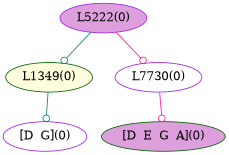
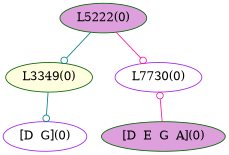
  digraph {
    node [color=darkgreen fillcolor=plum style=filled]
    edge [arrowhead=odot color=teal]
-   "L5222(0)" [color=purple]
-   "L1349(0)" [fillcolor=lightyellow]
+   "L5222(0)"
+   "L1349(0)" [fillcolor=lightyellow label="L3349(0)"]
    n3 [color=purple fillcolor=white label="L7730(0)"]
    "[D  G](0)" [color=purple fillcolor=white]
    "[D  E  G  A](0)"
    subgraph sub_1 {
      rank=min
      "L5222(0)"
    }
    subgraph sub_2 {
      rank=same
      "L1349(0)"
      n3
    }
    subgraph sub_3 {
      rank=max
      "[D  G](0)"
      "[D  E  G  A](0)"
    }
    "L5222(0)" -> "L1349(0)"
    "L5222(0)" -> n3 [color=deeppink]
    "L1349(0)" -> "[D  G](0)"
-   n3 -> "[D  E  G  A](0)" [color=deeppink]
+   "[D  E  G  A](0)" -> n3 [color=deeppink]
  }
